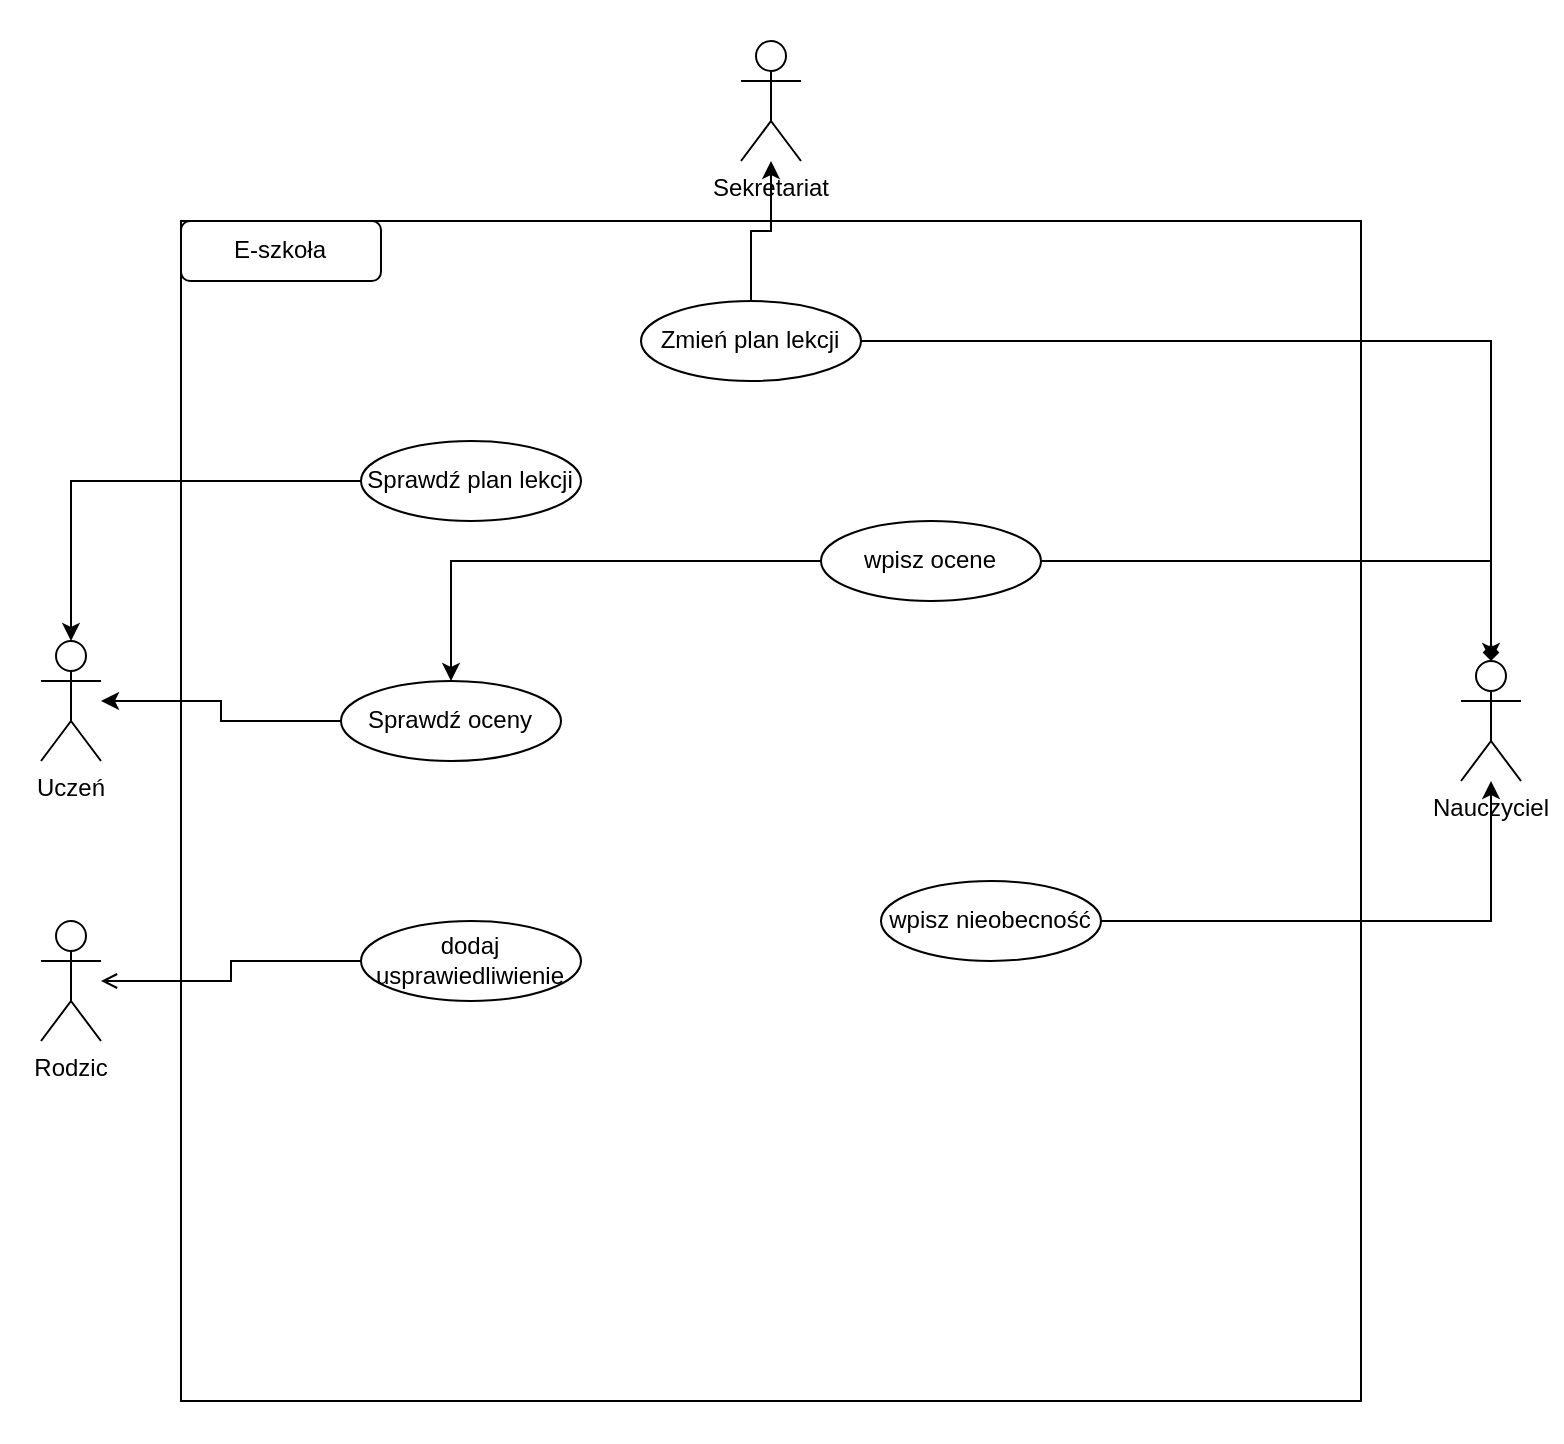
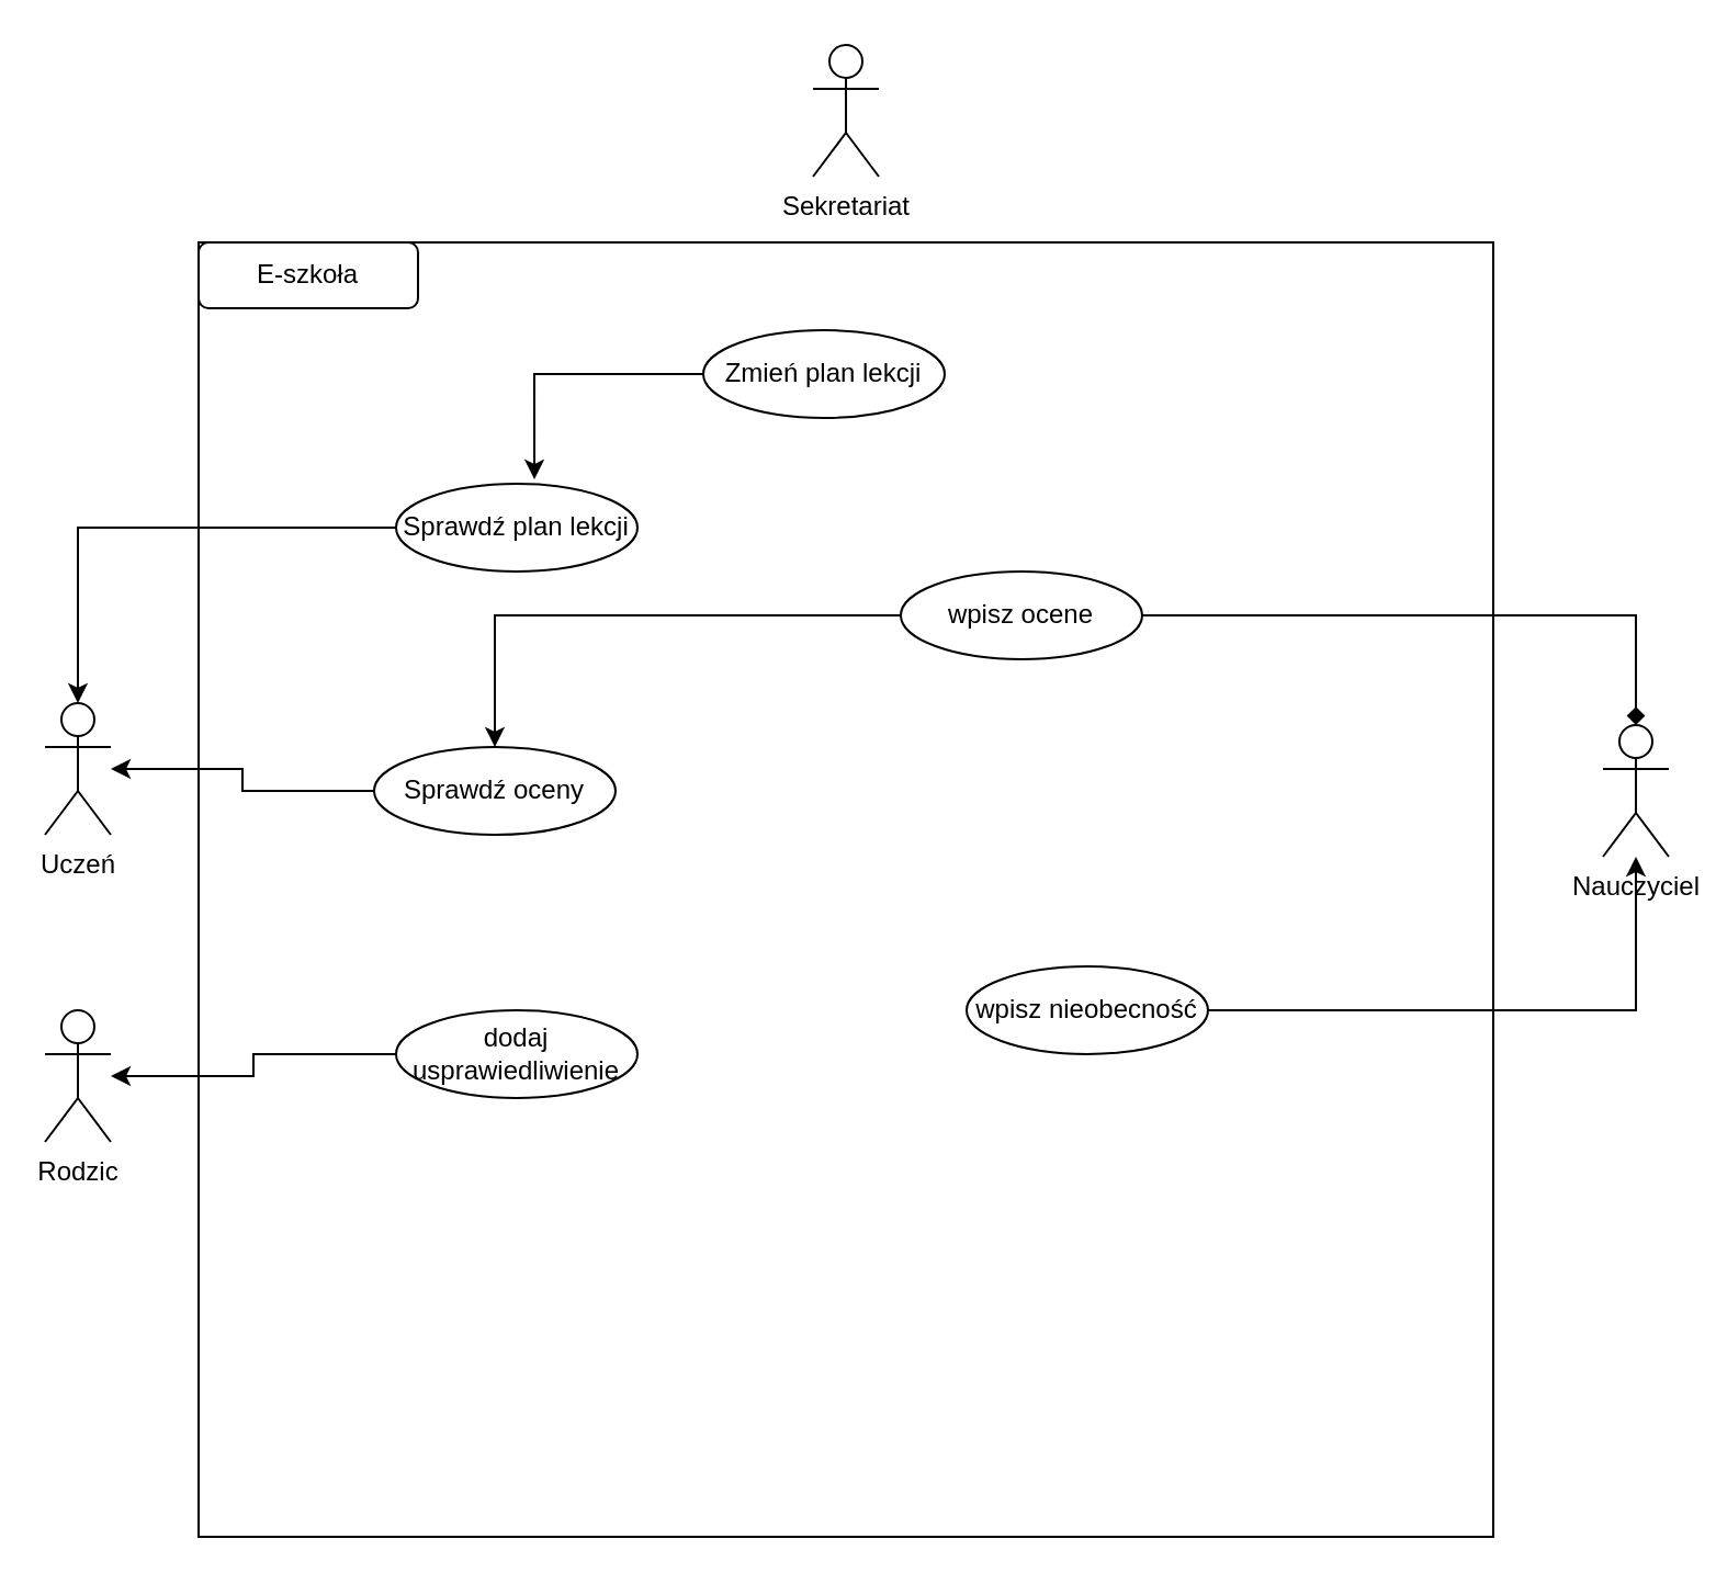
  <mxCell id="0" />
  <mxCell id="1" parent="0" />
  <mxCell id="2" value="" style="whiteSpace=wrap;html=1;aspect=fixed;" vertex="1" parent="1"><mxGeometry x="90" y="110" width="590" height="590" as="geometry" /></mxCell>
  <mxCell id="3" value="E-szkoła" style="rounded=1;whiteSpace=wrap;html=1;" vertex="1" parent="1"><mxGeometry x="90" y="110" width="100" height="30" as="geometry" /></mxCell>
  <mxCell id="4" value="Uczeń" style="shape=umlActor;verticalLabelPosition=bottom;verticalAlign=top;html=1;outlineConnect=0;" vertex="1" parent="1"><mxGeometry x="20" y="320" width="30" height="60" as="geometry" /></mxCell>
  <mxCell id="5" value="Rodzic" style="shape=umlActor;verticalLabelPosition=bottom;verticalAlign=top;html=1;outlineConnect=0;" vertex="1" parent="1"><mxGeometry x="20" y="460" width="30" height="60" as="geometry" /></mxCell>
  <mxCell id="6" value="Sekretariat" style="shape=umlActor;verticalLabelPosition=bottom;verticalAlign=top;html=1;outlineConnect=0;" vertex="1" parent="1"><mxGeometry x="370" y="20" width="30" height="60" as="geometry" /></mxCell>
  <mxCell id="7" value="Nauczyciel" style="shape=umlActor;verticalLabelPosition=bottom;verticalAlign=top;html=1;outlineConnect=0;" vertex="1" parent="1"><mxGeometry x="730" y="330" width="30" height="60" as="geometry" /></mxCell>
- <mxCell id="8" style="edgeStyle=orthogonalEdgeStyle;rounded=0;orthogonalLoop=1;jettySize=auto;html=1;" edge="1" parent="1" source="9" target="6"><mxGeometry relative="1" as="geometry" /></mxCell>
  <mxCell id="9" value="Zmień plan lekcji" style="ellipse;whiteSpace=wrap;html=1;" vertex="1" parent="1"><mxGeometry x="320" y="150" width="110" height="40" as="geometry" /></mxCell>
  <mxCell id="10" style="edgeStyle=orthogonalEdgeStyle;rounded=0;orthogonalLoop=1;jettySize=auto;html=1;" edge="1" parent="1" source="11" target="4"><mxGeometry relative="1" as="geometry" /></mxCell>
  <mxCell id="11" value="Sprawdź plan lekcji" style="ellipse;whiteSpace=wrap;html=1;" vertex="1" parent="1"><mxGeometry x="180" y="220" width="110" height="40" as="geometry" /></mxCell>
  <mxCell id="12" style="edgeStyle=orthogonalEdgeStyle;rounded=0;orthogonalLoop=1;jettySize=auto;html=1;" edge="1" parent="1" source="13" target="4"><mxGeometry relative="1" as="geometry" /></mxCell>
  <mxCell id="13" value="Sprawdź oceny" style="ellipse;whiteSpace=wrap;html=1;" vertex="1" parent="1"><mxGeometry x="170" y="340" width="110" height="40" as="geometry" /></mxCell>
- <mxCell id="14" style="edgeStyle=orthogonalEdgeStyle;rounded=0;orthogonalLoop=1;jettySize=auto;html=1;endArrow=open;" edge="1" parent="1" source="15" target="5"><mxGeometry relative="1" as="geometry" /></mxCell>
+ <mxCell id="14" style="edgeStyle=orthogonalEdgeStyle;rounded=0;orthogonalLoop=1;jettySize=auto;html=1;" edge="1" parent="1" source="15" target="5"><mxGeometry relative="1" as="geometry" /></mxCell>
  <mxCell id="15" value="dodaj usprawiedliwienie" style="ellipse;whiteSpace=wrap;html=1;" vertex="1" parent="1"><mxGeometry x="180" y="460" width="110" height="40" as="geometry" /></mxCell>
  <mxCell id="16" style="edgeStyle=orthogonalEdgeStyle;rounded=0;orthogonalLoop=1;jettySize=auto;html=1;endArrow=diamond;" edge="1" parent="1" source="18" target="7"><mxGeometry relative="1" as="geometry" /></mxCell>
  <mxCell id="17" style="edgeStyle=orthogonalEdgeStyle;rounded=0;orthogonalLoop=1;jettySize=auto;html=1;" edge="1" parent="1" source="18" target="13"><mxGeometry relative="1" as="geometry" /></mxCell>
  <mxCell id="18" value="wpisz ocene" style="ellipse;whiteSpace=wrap;html=1;" vertex="1" parent="1"><mxGeometry x="410" y="260" width="110" height="40" as="geometry" /></mxCell>
- <mxCell id="19" style="edgeStyle=orthogonalEdgeStyle;rounded=0;orthogonalLoop=1;jettySize=auto;html=1;" edge="1" parent="1" source="9" target="7"><mxGeometry relative="1" as="geometry" /></mxCell>
+ <mxCell id="19" style="edgeStyle=orthogonalEdgeStyle;rounded=0;orthogonalLoop=1;jettySize=auto;html=1;entryX=0.573;entryY=-0.05;entryDx=0;entryDy=0;entryPerimeter=0;" edge="1" parent="1" source="9" target="11"><mxGeometry relative="1" as="geometry" /></mxCell>
  <mxCell id="20" style="edgeStyle=orthogonalEdgeStyle;rounded=0;orthogonalLoop=1;jettySize=auto;html=1;" edge="1" parent="1" source="21" target="7"><mxGeometry relative="1" as="geometry" /></mxCell>
  <mxCell id="21" value="wpisz nieobecność" style="ellipse;whiteSpace=wrap;html=1;" vertex="1" parent="1"><mxGeometry x="440" y="440" width="110" height="40" as="geometry" /></mxCell>
